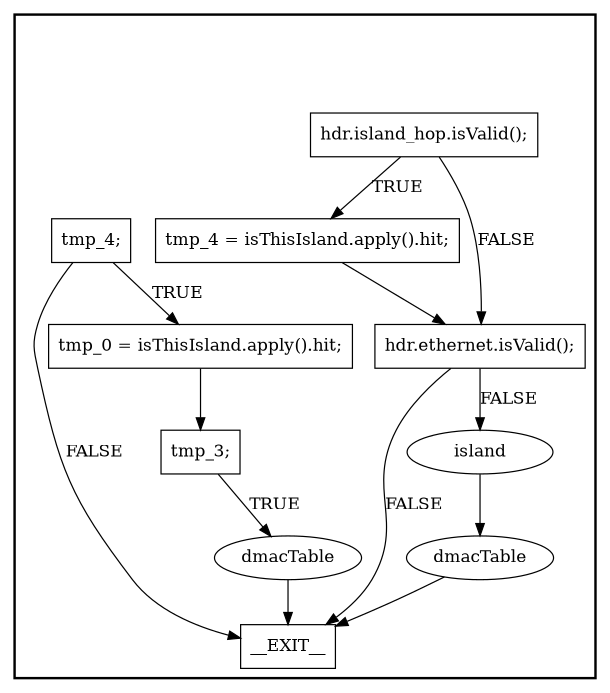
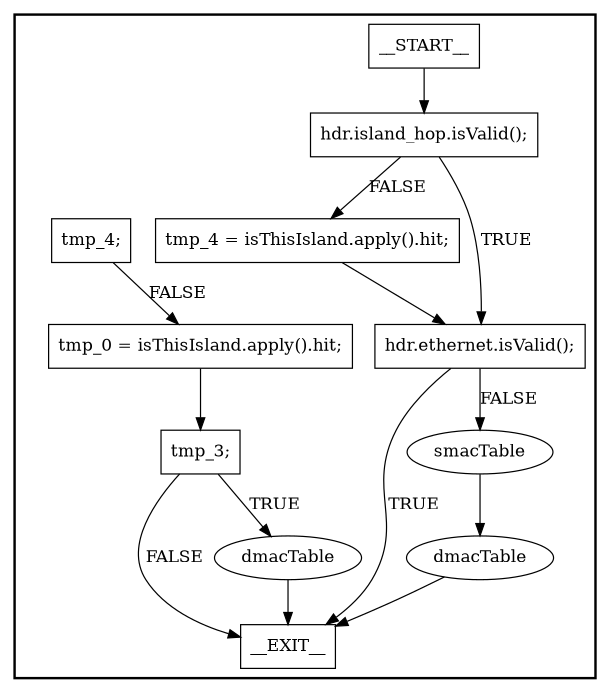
  digraph {
    node [shape=rectangle style=solid]
+   n1 [label=__START__]
    n2 [label="hdr.island_hop.isValid();"]
    n3 [label=__EXIT__]
    n4 [label="tmp_4 = isThisIsland.apply().hit;"]
    n5 [label="hdr.ethernet.isValid();"]
    n6 [label="tmp_4;"]
    n7 [label="tmp_0 = isThisIsland.apply().hit;"]
    n8 [label="tmp_3;"]
    n9 [label=dmacTable shape=ellipse]
-   n10 [label=island shape=ellipse]
+   n10 [label=smacTable shape=ellipse]
    n11 [label=dmacTable shape=ellipse]
    subgraph cluster_1 {
      labeljust=r
      style=bold
+     n1
      n2
      n3
      n4
      n5
      n6
      n7
      n8
      n9
      n10
      n11
    }
-   n2 -> n4 [label=TRUE]
-   n2 -> n5 [label=FALSE]
+   n1 -> n2
+   n2 -> n4 [label=FALSE]
+   n2 -> n5 [label=TRUE]
    n4 -> n5
-   n5 -> n3 [label=FALSE]
+   n5 -> n3 [label=TRUE]
    n5 -> n10 [label=FALSE]
-   n6 -> n7 [label=TRUE]
+   n6 -> n7 [label=FALSE]
    n7 -> n8
-   n6 -> n3 [label=FALSE]
+   n8 -> n3 [label=FALSE]
    n8 -> n9 [label=TRUE]
    n9 -> n3
    n10 -> n11
    n11 -> n3
  }
